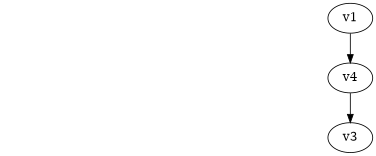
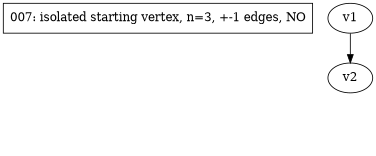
  digraph {
+   n1 [label="007: isolated starting vertex, n=3, +-1 edges, NO" shape=box]
    v1
-   v2 [label=v4]
-   v3
+   v2
    v1 -> v2
-   v2 -> v3
  }
